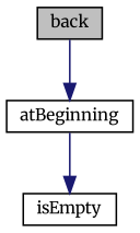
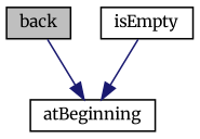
  digraph {
    fontname=Merriweather
    rankdir=TB
    node [color=black fillcolor=white fontname=Merriweather fontsize=10 shape=record style=filled]
    edge [color=midnightblue fontname=Merriweather fontsize=10 labelfontname=Helvetica labelfontsize=10 style=solid]
    n1 [fillcolor=grey75 fontcolor=black height=0.2 label=back width=0.4]
    n2 [height=0.2 label=atBeginning width=0.4]
    n3 [height=0.2 label=isEmpty width=0.4]
    n1 -> n2
-   n2 -> n3
+   n3 -> n2
  }
